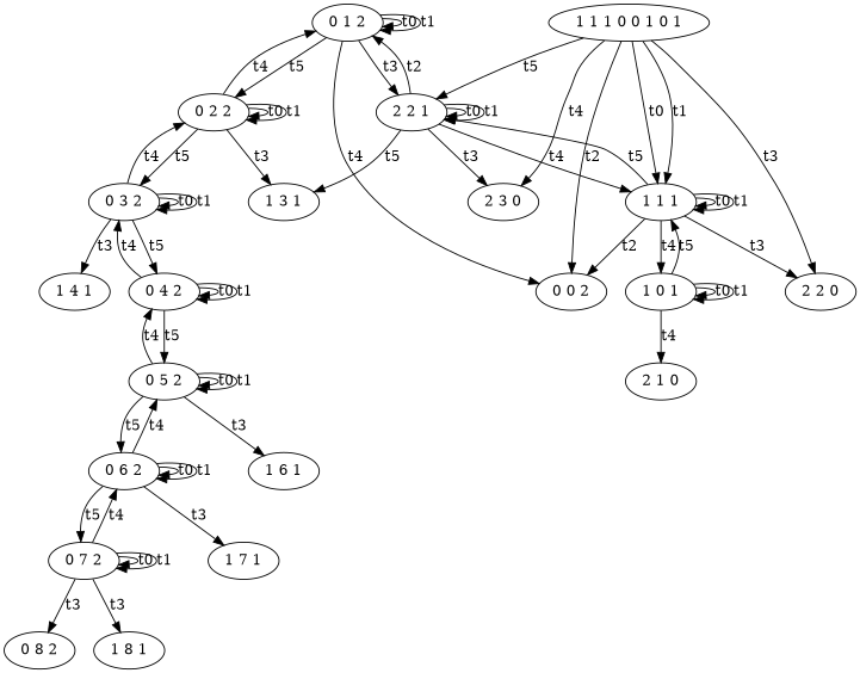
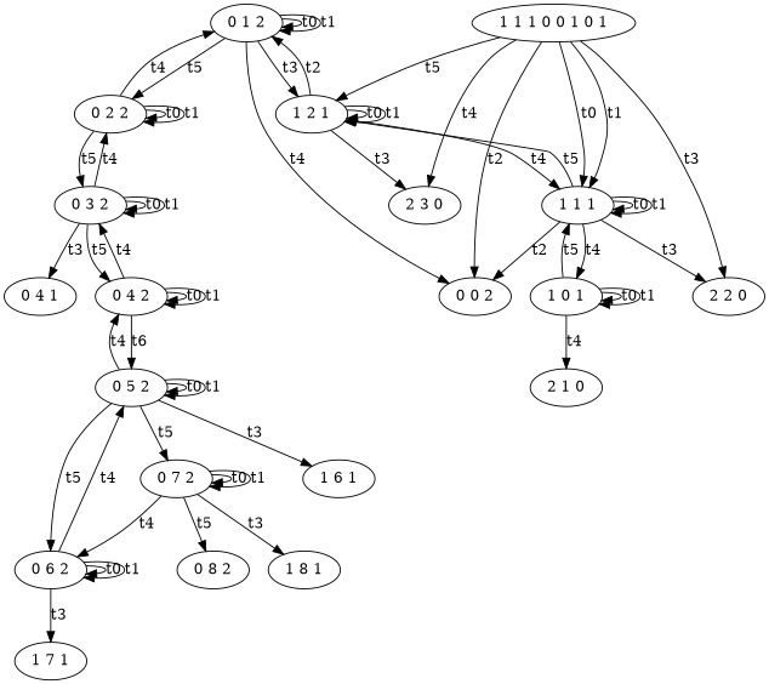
  digraph {
    "0 1 2"
    "0 0 2"
    "0 2 2"
-   "1 2 1" [label="2 2 1"]
+   "1 2 1"
    "0 3 2"
-   "1 3 1"
    "1 1 1"
    "2 3 0"
    "0 4 2"
-   "1 4 1"
+   "1 4 1" [label="0 4 1"]
    "1 0 1"
    "2 2 0"
    "0 5 2"
    "0 6 2"
    "1 6 1"
    "0 7 2"
    "1 7 1"
    "0 8 2"
    "1 8 1"
    "2 1 0"
    "1 1 1 0 0 1 0 1"
    "0 1 2" -> "0 1 2" [label=t0]
    "0 1 2" -> "0 1 2" [label=t1]
    "0 1 2" -> "0 0 2" [label=t4]
    "0 1 2" -> "0 2 2" [label=t5]
    "0 1 2" -> "1 2 1" [label=t3]
    "0 2 2" -> "0 1 2" [label=t4]
    "0 2 2" -> "0 2 2" [label=t0]
    "0 2 2" -> "0 2 2" [label=t1]
    "0 2 2" -> "0 3 2" [label=t5]
-   "0 2 2" -> "1 3 1" [label=t3]
    "1 2 1" -> "0 1 2" [label=t2]
    "1 2 1" -> "1 2 1" [label=t0]
    "1 2 1" -> "1 2 1" [label=t1]
-   "1 2 1" -> "1 3 1" [label=t5]
    "1 2 1" -> "1 1 1" [label=t4]
    "1 2 1" -> "2 3 0" [label=t3]
    "0 3 2" -> "0 2 2" [label=t4]
    "0 3 2" -> "0 3 2" [label=t0]
    "0 3 2" -> "0 3 2" [label=t1]
    "0 3 2" -> "0 4 2" [label=t5]
    "0 3 2" -> "1 4 1" [label=t3]
    "1 1 1" -> "0 0 2" [label=t2]
    "1 1 1" -> "1 2 1" [label=t5]
    "1 1 1" -> "1 1 1" [label=t0]
    "1 1 1" -> "1 1 1" [label=t1]
    "1 1 1" -> "1 0 1" [label=t4]
    "1 1 1" -> "2 2 0" [label=t3]
    "0 4 2" -> "0 3 2" [label=t4]
    "0 4 2" -> "0 4 2" [label=t0]
    "0 4 2" -> "0 4 2" [label=t1]
-   "0 4 2" -> "0 5 2" [label=t5]
+   "0 4 2" -> "0 5 2" [label=t6]
    "1 0 1" -> "1 1 1" [label=t5]
    "1 0 1" -> "1 0 1" [label=t0]
    "1 0 1" -> "1 0 1" [label=t1]
    "1 0 1" -> "2 1 0" [label=t4]
    "0 5 2" -> "0 4 2" [label=t4]
    "0 5 2" -> "0 5 2" [label=t0]
    "0 5 2" -> "0 5 2" [label=t1]
    "0 5 2" -> "0 6 2" [label=t5]
    "0 5 2" -> "1 6 1" [label=t3]
    "0 6 2" -> "0 5 2" [label=t4]
    "0 6 2" -> "0 6 2" [label=t0]
    "0 6 2" -> "0 6 2" [label=t1]
-   "0 6 2" -> "0 7 2" [label=t5]
+   "0 5 2" -> "0 7 2" [label=t5]
    "0 6 2" -> "1 7 1" [label=t3]
    "0 7 2" -> "0 6 2" [label=t4]
    "0 7 2" -> "0 7 2" [label=t0]
    "0 7 2" -> "0 7 2" [label=t1]
-   "0 7 2" -> "0 8 2" [label=t3]
+   "0 7 2" -> "0 8 2" [label=t5]
    "0 7 2" -> "1 8 1" [label=t3]
    "1 1 1 0 0 1 0 1" -> "0 0 2" [label=t2]
    "1 1 1 0 0 1 0 1" -> "1 2 1" [label=t5]
    "1 1 1 0 0 1 0 1" -> "1 1 1" [label=t0]
    "1 1 1 0 0 1 0 1" -> "1 1 1" [label=t1]
    "1 1 1 0 0 1 0 1" -> "2 3 0" [label=t4]
    "1 1 1 0 0 1 0 1" -> "2 2 0" [label=t3]
  }
